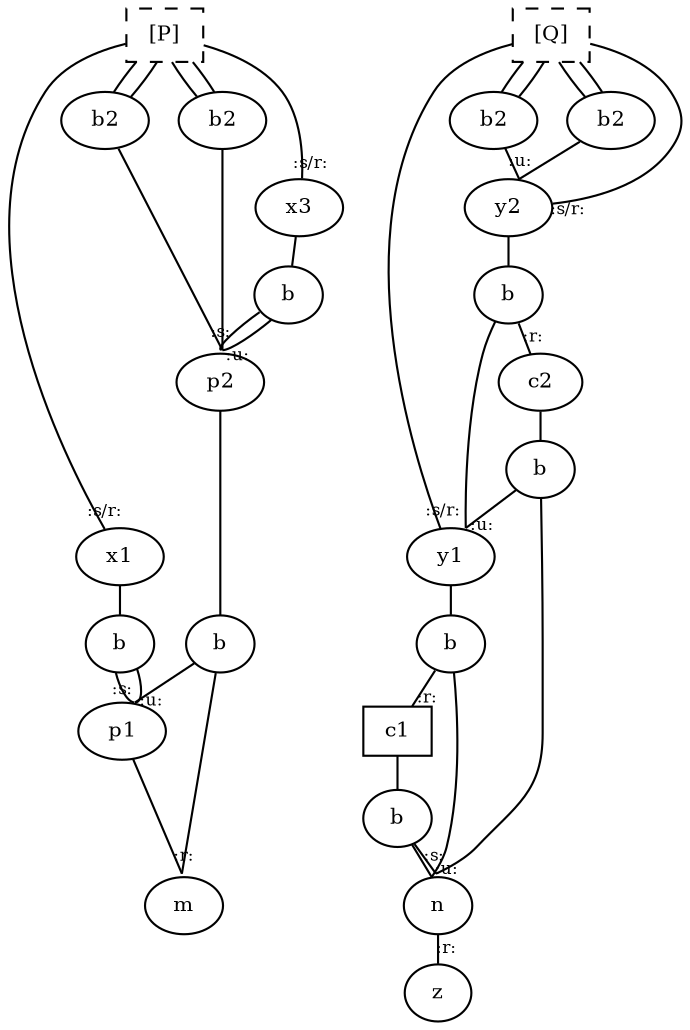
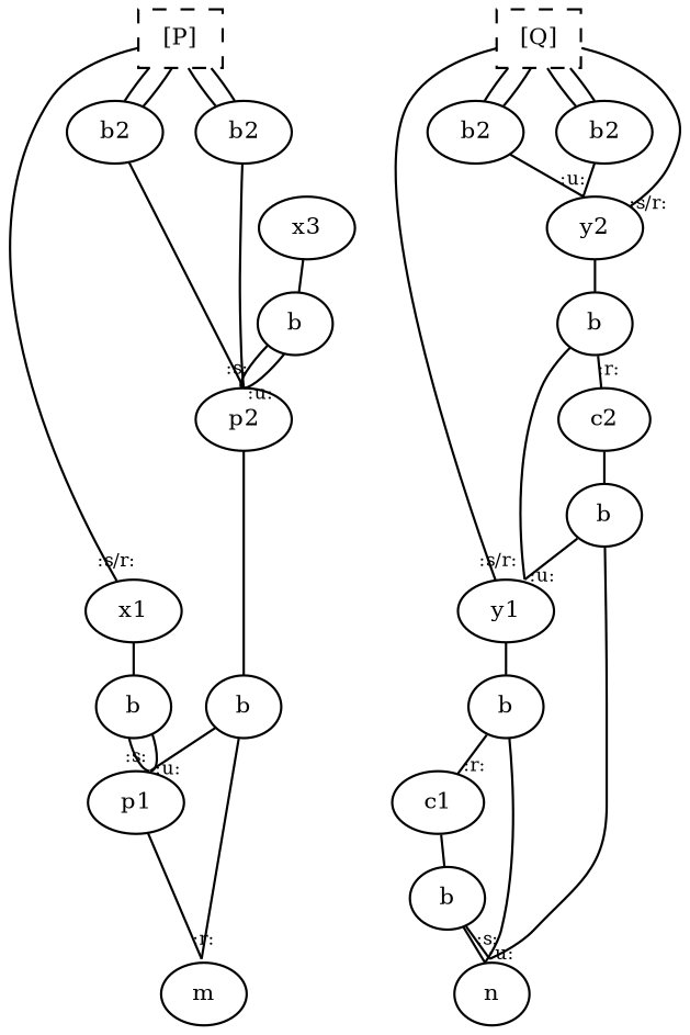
  digraph {
    fontname="DejaVu Serif"
    nodesep=0.2
    rankdir=TB
    ranksep=0.2
    node [fontname="DejaVu Serif" fontsize=10]
    edge [arrowsize=0.9 dir=none fontname="DejaVu Serif" fontsize=8 labelangle=-30 labeldistance=0.8 labelfontsize=8]
    n1 [height=0.32 label=x1 width=0.47]
    n2 [height=0.32 label=y1 width=0.47]
    n3 [height=0.32 label=p1 width=0.47]
-   n4 [height=0.32 label=c1 width=0.44 shape=box]
+   n4 [height=0.32 label=c1 width=0.44]
    n5 [height=0.32 label=b2 width=0.47]
    n6 [height=0.32 label=b2 width=0.47]
    n7 [height=0.32 label=b2 width=0.47]
    n8 [height=0.32 label=b2 width=0.47]
    n9 [height=0.32 label=x3 width=0.47]
    n10 [height=0.32 label=y2 width=0.47]
    n11 [height=0.32 label=p2 width=0.47]
    n12 [height=0.32 label=c2 width=0.44]
    n13 [height=0.32 label=m width=0.42]
    n14 [height=0.32 label=n width=0.39]
    n15 [height=0.32 label=b width=0.39]
    n16 [height=0.32 label=b width=0.39]
    n17 [height=0.32 label=b width=0.39]
    n18 [height=0.32 label=b width=0.39]
    n19 [height=0.32 label=b width=0.39]
    n20 [height=0.32 label=b width=0.39]
    n21 [height=0.32 label=b width=0.39]
-   n22 [height=0.32 label=z width=0.36]
    n23 [height=0.35 label="[P]" shape=box style=dashed width=0.50]
    n24 [height=0.35 label="[Q]" shape=box style=dashed width=0.50]
    subgraph sub_1 {
      rank=same
      n1
      n2
    }
    subgraph sub_2 {
      rank=same
      n3
      n4
    }
    subgraph sub_3 {
      rank=same
      n5
      n6
      n7
      n8
    }
    subgraph sub_4 {
      rank=same
      n9
      n10
    }
    subgraph sub_5 {
      rank=same
      n11
      n12
    }
    subgraph sub_6 {
      rank=same
      n13
      n14
    }
    n1 -> n15
    n2 -> n16 [arrowtail=inv]
    n3 -> n13 [arrowhead=invdot arrowtail=inv headlabel=":r:" samearrowhead=1 samehead=m002]
    n4 -> n17
    n5 -> n11 [arrowtail=inv samearrowhead=1 samehead=m001]
    n6 -> n11 [arrowtail=inv samearrowhead=1 samehead=m001]
    n7 -> n10 [arrowhead=dot arrowtail=inv headlabel=":u:" samearrowhead=1 samehead=m004]
    n8 -> n10 [arrowtail=inv samearrowhead=1 samehead=m004]
    n9 -> n18
    n10 -> n19 [arrowtail=inv]
    n11 -> n20 [arrowtail=inv]
    n12 -> n21
-   n14 -> n22 [arrowhead=invdot arrowtail=inv headlabel=":r:"]
    n15 -> n3 [arrowhead=dot headlabel=":s:"]
    n15 -> n3 [arrowtail=inv samearrowhead=1 samehead=m000]
    n16 -> n4 [arrowhead=invdot headlabel=":r:"]
    n16 -> n14 [arrowhead=dot arrowtail=inv headlabel=":u:" samearrowhead=1 samehead=m006]
    n17 -> n14 [arrowhead=dot headlabel=":s:" samearrowhead=1 samehead=m005]
    n17 -> n14 [arrowtail=inv samearrowhead=1 samehead=m006]
    n18 -> n11 [arrowhead=dot headlabel=":s:"]
    n18 -> n11 [arrowhead=dot arrowtail=inv headlabel=":u:" samearrowhead=1 samehead=m001]
    n19 -> n2 [arrowtail=inv samearrowhead=1 samehead=m003]
    n19 -> n12 [arrowhead=invdot headlabel=":r:"]
    n20 -> n3 [arrowhead=dot arrowtail=inv headlabel=":u:" samearrowhead=1 samehead=m000]
    n20 -> n13 [samearrowhead=1 samehead=m002]
    n21 -> n2 [arrowhead=dot arrowtail=inv headlabel=":u:" samearrowhead=1 samehead=m003]
    n21 -> n14 [samearrowhead=1 samehead=m005]
    n23 -> n1 [arrowhead=invdot headlabel=":s/r:" weight=0]
    n23 -> n5
    n23 -> n5
    n23 -> n6
    n23 -> n6
-   n23 -> n9 [arrowhead=invdot headlabel=":s/r:" weight=0]
    n24 -> n2 [arrowhead=dot headlabel=":s/r:" weight=0]
    n24 -> n7
    n24 -> n7
    n24 -> n8
    n24 -> n8
    n24 -> n10 [arrowhead=dot headlabel=":s/r:" weight=0]
  }
